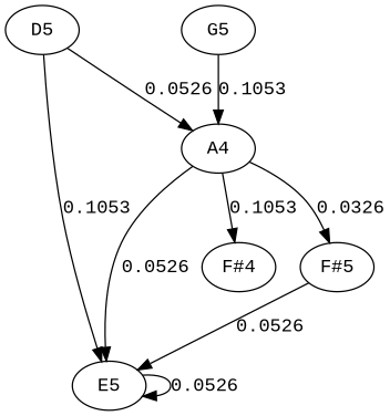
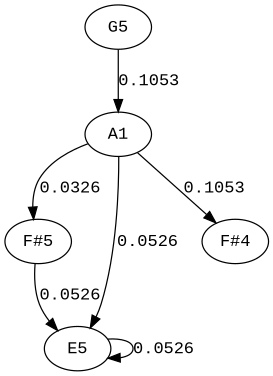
  strict graph {
    fontname="Liberation Mono"
    node [fontname="Liberation Mono"]
    edge [arrowtype=normal dir=forward fontname="Liberation Mono"]
-   A4 [height=0.5 width=0.75]
+   A4 [height=0.5 width=0.75 label=A1]
    "F#5" [height=0.5 width=0.75]
    E5 [height=0.5 width=0.75]
    "F#4" [height=0.5 width=0.75]
    G5 [height=0.5 width=0.75]
-   D5 [height=0.5 width=0.75]
    A4 -- "F#5" [label=0.0326]
    A4 -- E5 [label=0.0526]
    A4 -- "F#4" [label=0.1053]
    "F#5" -- E5 [label=0.0526]
    E5 -- E5 [label=0.0526]
    G5 -- A4 [label=0.1053]
-   D5 -- A4 [label=0.0526]
-   D5 -- E5 [label=0.1053]
  }
